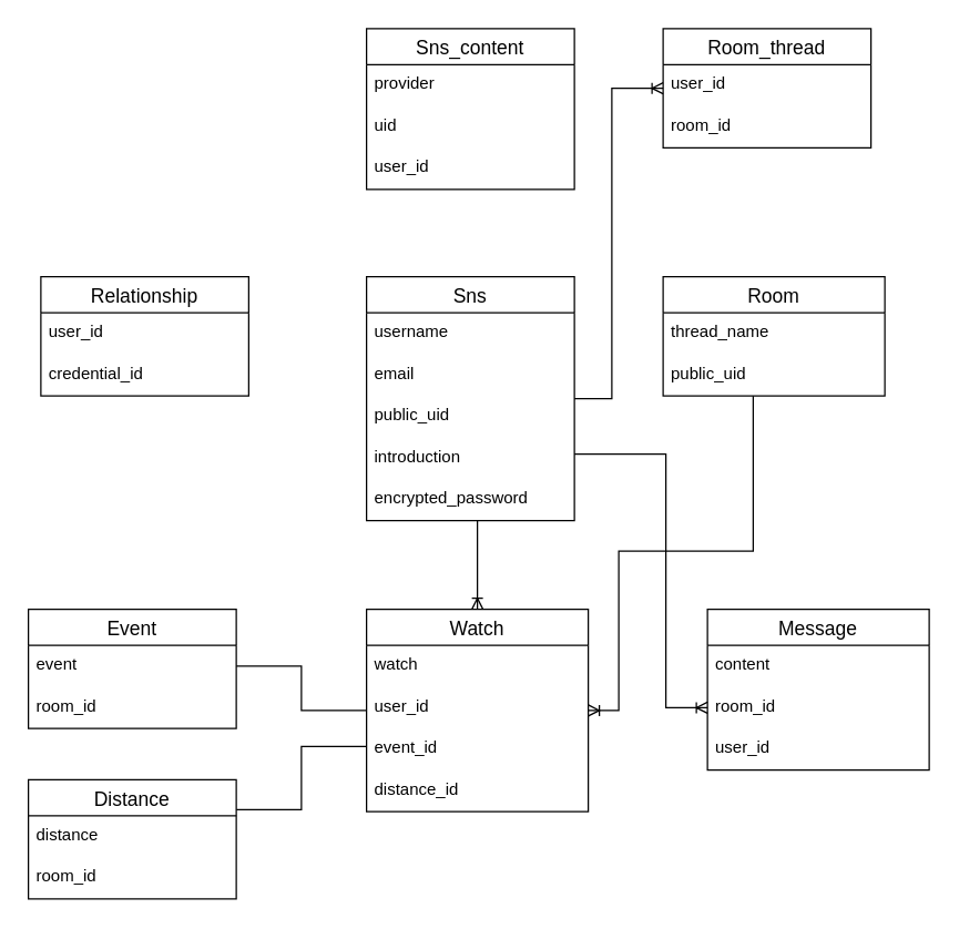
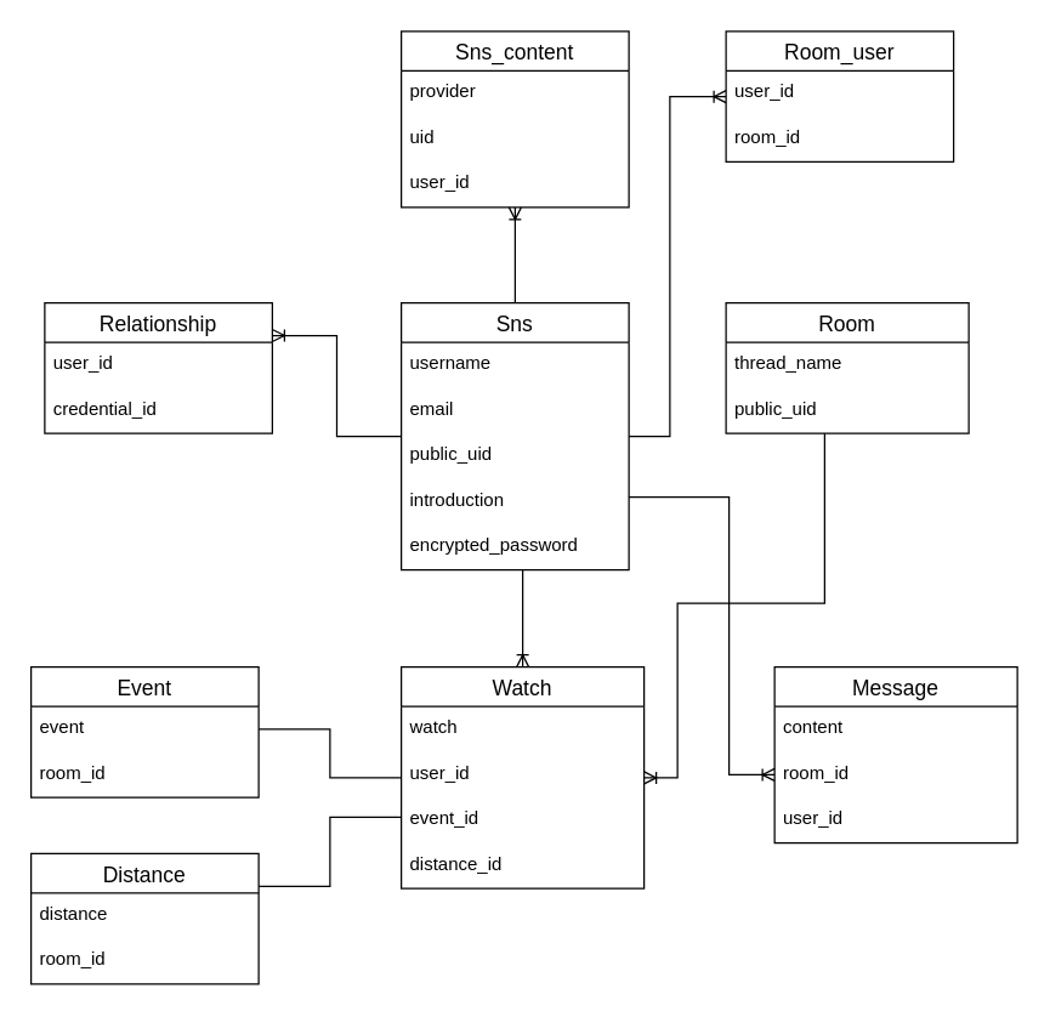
  <mxCell id="0" />
  <mxCell id="1" parent="0" />
+ <mxCell id="2" style="edgeStyle=orthogonalEdgeStyle;rounded=0;orthogonalLoop=1;jettySize=auto;html=1;exitX=0.5;exitY=0;exitDx=0;exitDy=0;startArrow=none;startFill=0;endArrow=ERoneToMany;endFill=0;" parent="1" source="3" target="38" edge="1"><mxGeometry relative="1" as="geometry" /></mxCell>
  <mxCell id="3" value="Sns" style="swimlane;fontStyle=0;childLayout=stackLayout;horizontal=1;startSize=26;horizontalStack=0;resizeParent=1;resizeParentMax=0;resizeLast=0;collapsible=1;marginBottom=0;align=center;fontSize=14;" parent="1" vertex="1"><mxGeometry x="264" y="199" width="150" height="176" as="geometry" /></mxCell>
  <mxCell id="4" value="username" style="text;strokeColor=none;fillColor=none;spacingLeft=4;spacingRight=4;overflow=hidden;rotatable=0;points=[[0,0.5],[1,0.5]];portConstraint=eastwest;fontSize=12;" parent="3" vertex="1"><mxGeometry y="26" width="150" height="30" as="geometry" /></mxCell>
  <mxCell id="5" value="email" style="text;strokeColor=none;fillColor=none;spacingLeft=4;spacingRight=4;overflow=hidden;rotatable=0;points=[[0,0.5],[1,0.5]];portConstraint=eastwest;fontSize=12;" parent="3" vertex="1"><mxGeometry y="56" width="150" height="30" as="geometry" /></mxCell>
  <mxCell id="6" value="public_uid" style="text;strokeColor=none;fillColor=none;spacingLeft=4;spacingRight=4;overflow=hidden;rotatable=0;points=[[0,0.5],[1,0.5]];portConstraint=eastwest;fontSize=12;" parent="3" vertex="1"><mxGeometry y="86" width="150" height="30" as="geometry" /></mxCell>
  <mxCell id="7" value="introduction" style="text;strokeColor=none;fillColor=none;spacingLeft=4;spacingRight=4;overflow=hidden;rotatable=0;points=[[0,0.5],[1,0.5]];portConstraint=eastwest;fontSize=12;" parent="3" vertex="1"><mxGeometry y="116" width="150" height="30" as="geometry" /></mxCell>
  <mxCell id="8" value="encrypted_password" style="text;strokeColor=none;fillColor=none;spacingLeft=4;spacingRight=4;overflow=hidden;rotatable=0;points=[[0,0.5],[1,0.5]];portConstraint=eastwest;fontSize=12;" parent="3" vertex="1"><mxGeometry y="146" width="150" height="30" as="geometry" /></mxCell>
  <mxCell id="9" value="Message" style="swimlane;fontStyle=0;childLayout=stackLayout;horizontal=1;startSize=26;horizontalStack=0;resizeParent=1;resizeParentMax=0;resizeLast=0;collapsible=1;marginBottom=0;align=center;fontSize=14;" parent="1" vertex="1"><mxGeometry x="510" y="439" width="160" height="116" as="geometry" /></mxCell>
  <mxCell id="10" value="content" style="text;strokeColor=none;fillColor=none;spacingLeft=4;spacingRight=4;overflow=hidden;rotatable=0;points=[[0,0.5],[1,0.5]];portConstraint=eastwest;fontSize=12;" parent="9" vertex="1"><mxGeometry y="26" width="160" height="30" as="geometry" /></mxCell>
  <mxCell id="11" value="room_id" style="text;strokeColor=none;fillColor=none;spacingLeft=4;spacingRight=4;overflow=hidden;rotatable=0;points=[[0,0.5],[1,0.5]];portConstraint=eastwest;fontSize=12;" parent="9" vertex="1"><mxGeometry y="56" width="160" height="30" as="geometry" /></mxCell>
  <mxCell id="12" value="user_id" style="text;strokeColor=none;fillColor=none;spacingLeft=4;spacingRight=4;overflow=hidden;rotatable=0;points=[[0,0.5],[1,0.5]];portConstraint=eastwest;fontSize=12;" parent="9" vertex="1"><mxGeometry y="86" width="160" height="30" as="geometry" /></mxCell>
  <mxCell id="13" style="edgeStyle=orthogonalEdgeStyle;rounded=0;orthogonalLoop=1;jettySize=auto;html=1;exitX=0.5;exitY=0;exitDx=0;exitDy=0;startArrow=ERoneToMany;startFill=0;endArrow=none;endFill=0;" edge="1" parent="1" source="14" target="3"><mxGeometry relative="1" as="geometry"><Array as="points"><mxPoint x="344" y="407" /><mxPoint x="344" y="407" /></Array></mxGeometry></mxCell>
  <mxCell id="14" value="Watch" style="swimlane;fontStyle=0;childLayout=stackLayout;horizontal=1;startSize=26;horizontalStack=0;resizeParent=1;resizeParentMax=0;resizeLast=0;collapsible=1;marginBottom=0;align=center;fontSize=14;" parent="1" vertex="1"><mxGeometry x="264" y="439" width="160" height="146" as="geometry" /></mxCell>
  <mxCell id="15" value="watch" style="text;strokeColor=none;fillColor=none;spacingLeft=4;spacingRight=4;overflow=hidden;rotatable=0;points=[[0,0.5],[1,0.5]];portConstraint=eastwest;fontSize=12;" parent="14" vertex="1"><mxGeometry y="26" width="160" height="30" as="geometry" /></mxCell>
  <mxCell id="16" value="user_id" style="text;strokeColor=none;fillColor=none;spacingLeft=4;spacingRight=4;overflow=hidden;rotatable=0;points=[[0,0.5],[1,0.5]];portConstraint=eastwest;fontSize=12;" parent="14" vertex="1"><mxGeometry y="56" width="160" height="30" as="geometry" /></mxCell>
  <mxCell id="17" value="event_id" style="text;strokeColor=none;fillColor=none;spacingLeft=4;spacingRight=4;overflow=hidden;rotatable=0;points=[[0,0.5],[1,0.5]];portConstraint=eastwest;fontSize=12;" parent="14" vertex="1"><mxGeometry y="86" width="160" height="30" as="geometry" /></mxCell>
  <mxCell id="18" value="distance_id" style="text;strokeColor=none;fillColor=none;spacingLeft=4;spacingRight=4;overflow=hidden;rotatable=0;points=[[0,0.5],[1,0.5]];portConstraint=eastwest;fontSize=12;" parent="14" vertex="1"><mxGeometry y="116" width="160" height="30" as="geometry" /></mxCell>
  <mxCell id="19" style="edgeStyle=orthogonalEdgeStyle;rounded=0;orthogonalLoop=1;jettySize=auto;html=1;startArrow=none;startFill=0;endArrow=ERoneToMany;endFill=0;" edge="1" parent="1" source="20" target="14"><mxGeometry relative="1" as="geometry"><Array as="points"><mxPoint x="543" y="397" /><mxPoint x="446" y="397" /><mxPoint x="446" y="512" /></Array></mxGeometry></mxCell>
  <mxCell id="20" value="Room" style="swimlane;fontStyle=0;childLayout=stackLayout;horizontal=1;startSize=26;horizontalStack=0;resizeParent=1;resizeParentMax=0;resizeLast=0;collapsible=1;marginBottom=0;align=center;fontSize=14;" parent="1" vertex="1"><mxGeometry x="478" y="199" width="160" height="86" as="geometry" /></mxCell>
  <mxCell id="21" value="thread_name" style="text;strokeColor=none;fillColor=none;spacingLeft=4;spacingRight=4;overflow=hidden;rotatable=0;points=[[0,0.5],[1,0.5]];portConstraint=eastwest;fontSize=12;" parent="20" vertex="1"><mxGeometry y="26" width="160" height="30" as="geometry" /></mxCell>
  <mxCell id="22" value="public_uid" style="text;strokeColor=none;fillColor=none;spacingLeft=4;spacingRight=4;overflow=hidden;rotatable=0;points=[[0,0.5],[1,0.5]];portConstraint=eastwest;fontSize=12;" parent="20" vertex="1"><mxGeometry y="56" width="160" height="30" as="geometry" /></mxCell>
  <mxCell id="23" style="edgeStyle=orthogonalEdgeStyle;rounded=0;orthogonalLoop=1;jettySize=auto;html=1;startArrow=ERoneToMany;startFill=0;endArrow=none;endFill=0;" edge="1" parent="1" source="24" target="3"><mxGeometry relative="1" as="geometry"><Array as="points"><mxPoint x="441" y="63" /><mxPoint x="441" y="287" /></Array></mxGeometry></mxCell>
- <mxCell id="24" value="Room_thread" style="swimlane;fontStyle=0;childLayout=stackLayout;horizontal=1;startSize=26;horizontalStack=0;resizeParent=1;resizeParentMax=0;resizeLast=0;collapsible=1;marginBottom=0;align=center;fontSize=14;" parent="1" vertex="1"><mxGeometry x="478" y="20" width="150" height="86" as="geometry" /></mxCell>
+ <mxCell id="24" value="Room_user" style="swimlane;fontStyle=0;childLayout=stackLayout;horizontal=1;startSize=26;horizontalStack=0;resizeParent=1;resizeParentMax=0;resizeLast=0;collapsible=1;marginBottom=0;align=center;fontSize=14;" parent="1" vertex="1"><mxGeometry x="478" y="20" width="150" height="86" as="geometry" /></mxCell>
  <mxCell id="25" value="user_id" style="text;strokeColor=none;fillColor=none;spacingLeft=4;spacingRight=4;overflow=hidden;rotatable=0;points=[[0,0.5],[1,0.5]];portConstraint=eastwest;fontSize=12;" parent="24" vertex="1"><mxGeometry y="26" width="150" height="30" as="geometry" /></mxCell>
  <mxCell id="26" value="room_id" style="text;strokeColor=none;fillColor=none;spacingLeft=4;spacingRight=4;overflow=hidden;rotatable=0;points=[[0,0.5],[1,0.5]];portConstraint=eastwest;fontSize=12;" parent="24" vertex="1"><mxGeometry y="56" width="150" height="30" as="geometry" /></mxCell>
  <mxCell id="27" value="Event" style="swimlane;fontStyle=0;childLayout=stackLayout;horizontal=1;startSize=26;horizontalStack=0;resizeParent=1;resizeParentMax=0;resizeLast=0;collapsible=1;marginBottom=0;align=center;fontSize=14;" parent="1" vertex="1"><mxGeometry x="20" y="439" width="150" height="86" as="geometry" /></mxCell>
  <mxCell id="28" value="event" style="text;strokeColor=none;fillColor=none;spacingLeft=4;spacingRight=4;overflow=hidden;rotatable=0;points=[[0,0.5],[1,0.5]];portConstraint=eastwest;fontSize=12;" parent="27" vertex="1"><mxGeometry y="26" width="150" height="30" as="geometry" /></mxCell>
  <mxCell id="29" value="room_id" style="text;strokeColor=none;fillColor=none;spacingLeft=4;spacingRight=4;overflow=hidden;rotatable=0;points=[[0,0.5],[1,0.5]];portConstraint=eastwest;fontSize=12;" parent="27" vertex="1"><mxGeometry y="56" width="150" height="30" as="geometry" /></mxCell>
  <mxCell id="30" style="edgeStyle=orthogonalEdgeStyle;rounded=0;orthogonalLoop=1;jettySize=auto;html=1;exitX=1;exitY=0.25;exitDx=0;exitDy=0;startArrow=none;startFill=0;endArrow=none;endFill=0;" edge="1" parent="1" source="31" target="14"><mxGeometry relative="1" as="geometry"><Array as="points"><mxPoint x="217" y="583" /><mxPoint x="217" y="538" /></Array></mxGeometry></mxCell>
  <mxCell id="31" value="Distance" style="swimlane;fontStyle=0;childLayout=stackLayout;horizontal=1;startSize=26;horizontalStack=0;resizeParent=1;resizeParentMax=0;resizeLast=0;collapsible=1;marginBottom=0;align=center;fontSize=14;" parent="1" vertex="1"><mxGeometry x="20" y="562" width="150" height="86" as="geometry" /></mxCell>
  <mxCell id="32" value="distance" style="text;strokeColor=none;fillColor=none;spacingLeft=4;spacingRight=4;overflow=hidden;rotatable=0;points=[[0,0.5],[1,0.5]];portConstraint=eastwest;fontSize=12;" parent="31" vertex="1"><mxGeometry y="26" width="150" height="30" as="geometry" /></mxCell>
  <mxCell id="33" value="room_id" style="text;strokeColor=none;fillColor=none;spacingLeft=4;spacingRight=4;overflow=hidden;rotatable=0;points=[[0,0.5],[1,0.5]];portConstraint=eastwest;fontSize=12;" parent="31" vertex="1"><mxGeometry y="56" width="150" height="30" as="geometry" /></mxCell>
+ <mxCell id="34" style="edgeStyle=orthogonalEdgeStyle;rounded=0;orthogonalLoop=1;jettySize=auto;html=1;exitX=1;exitY=0.25;exitDx=0;exitDy=0;startArrow=ERoneToMany;startFill=0;endArrow=none;endFill=0;" parent="1" source="35" target="3" edge="1"><mxGeometry relative="1" as="geometry" /></mxCell>
  <mxCell id="35" value="Relationship" style="swimlane;fontStyle=0;childLayout=stackLayout;horizontal=1;startSize=26;horizontalStack=0;resizeParent=1;resizeParentMax=0;resizeLast=0;collapsible=1;marginBottom=0;align=center;fontSize=14;" parent="1" vertex="1"><mxGeometry x="29" y="199" width="150" height="86" as="geometry" /></mxCell>
  <mxCell id="36" value="user_id" style="text;strokeColor=none;fillColor=none;spacingLeft=4;spacingRight=4;overflow=hidden;rotatable=0;points=[[0,0.5],[1,0.5]];portConstraint=eastwest;fontSize=12;" parent="35" vertex="1"><mxGeometry y="26" width="150" height="30" as="geometry" /></mxCell>
  <mxCell id="37" value="credential_id" style="text;strokeColor=none;fillColor=none;spacingLeft=4;spacingRight=4;overflow=hidden;rotatable=0;points=[[0,0.5],[1,0.5]];portConstraint=eastwest;fontSize=12;" parent="35" vertex="1"><mxGeometry y="56" width="150" height="30" as="geometry" /></mxCell>
  <mxCell id="38" value="Sns_content" style="swimlane;fontStyle=0;childLayout=stackLayout;horizontal=1;startSize=26;horizontalStack=0;resizeParent=1;resizeParentMax=0;resizeLast=0;collapsible=1;marginBottom=0;align=center;fontSize=14;" parent="1" vertex="1"><mxGeometry x="264" y="20" width="150" height="116" as="geometry" /></mxCell>
  <mxCell id="39" value="provider" style="text;strokeColor=none;fillColor=none;spacingLeft=4;spacingRight=4;overflow=hidden;rotatable=0;points=[[0,0.5],[1,0.5]];portConstraint=eastwest;fontSize=12;" parent="38" vertex="1"><mxGeometry y="26" width="150" height="30" as="geometry" /></mxCell>
  <mxCell id="40" value="uid" style="text;strokeColor=none;fillColor=none;spacingLeft=4;spacingRight=4;overflow=hidden;rotatable=0;points=[[0,0.5],[1,0.5]];portConstraint=eastwest;fontSize=12;" parent="38" vertex="1"><mxGeometry y="56" width="150" height="30" as="geometry" /></mxCell>
  <mxCell id="41" value="user_id" style="text;strokeColor=none;fillColor=none;spacingLeft=4;spacingRight=4;overflow=hidden;rotatable=0;points=[[0,0.5],[1,0.5]];portConstraint=eastwest;fontSize=12;" parent="38" vertex="1"><mxGeometry y="86" width="150" height="30" as="geometry" /></mxCell>
  <mxCell id="42" style="edgeStyle=orthogonalEdgeStyle;rounded=0;orthogonalLoop=1;jettySize=auto;html=1;exitX=1;exitY=0.5;exitDx=0;exitDy=0;startArrow=none;startFill=0;endArrow=none;endFill=0;" edge="1" parent="1" source="28" target="14"><mxGeometry relative="1" as="geometry" /></mxCell>
  <mxCell id="43" style="edgeStyle=orthogonalEdgeStyle;rounded=0;orthogonalLoop=1;jettySize=auto;html=1;exitX=0;exitY=0.5;exitDx=0;exitDy=0;startArrow=ERoneToMany;startFill=0;endArrow=none;endFill=0;" edge="1" parent="1" source="11" target="3"><mxGeometry relative="1" as="geometry"><Array as="points"><mxPoint x="480" y="510" /><mxPoint x="480" y="327" /></Array></mxGeometry></mxCell>
